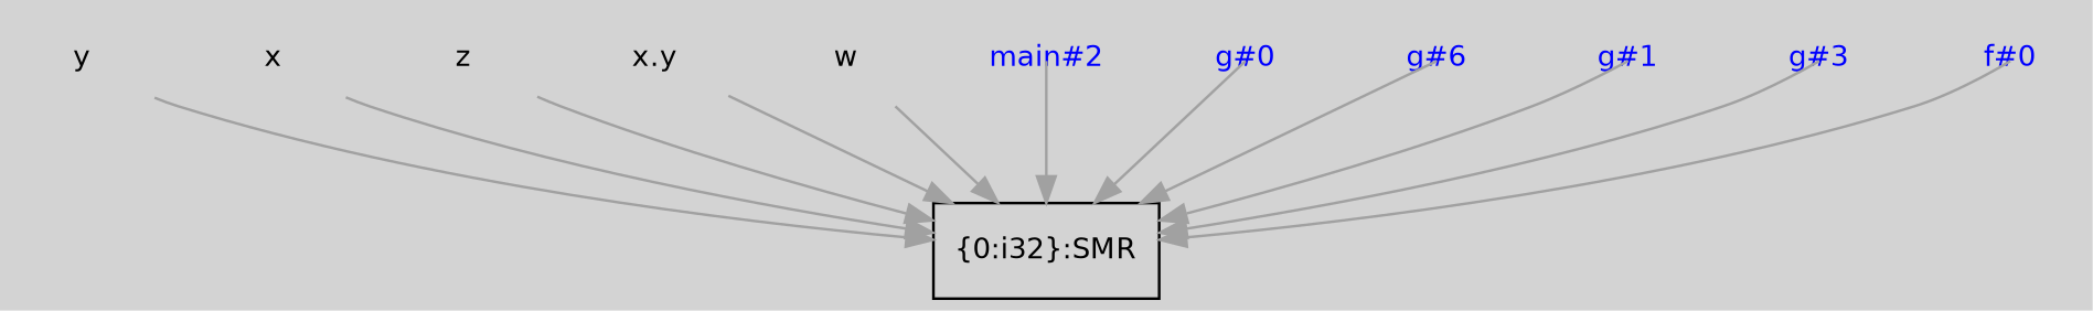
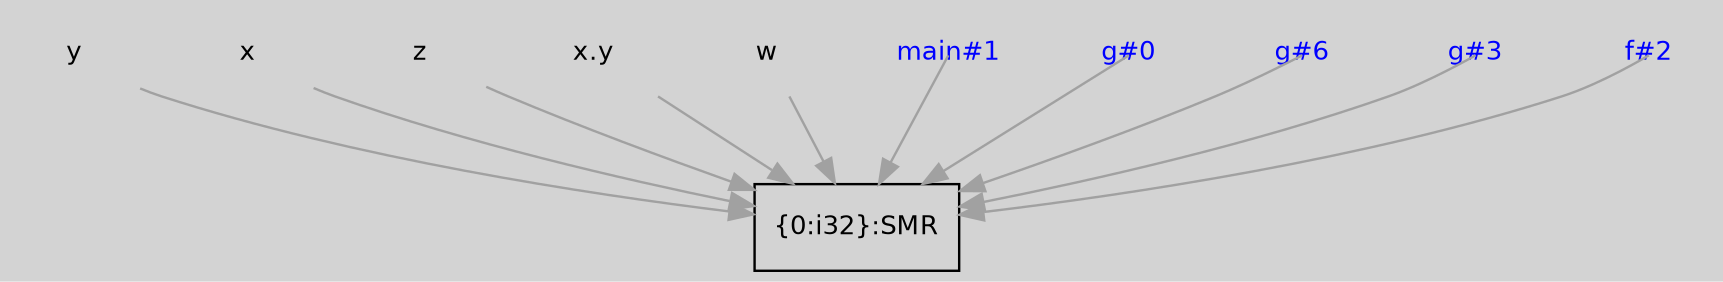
  digraph {
    bgcolor=lightgray
    fontname=Helvetica
    node [fontname=Helvetica fontsize=11 shape=plaintext]
    edge [color=gray63 tailclip=false]
    n1 [label="{\{0:i32\}:SMR}" shape=record]
    n2 [label=y]
    n3 [label=x]
    n4 [label=z]
    n5 [label="x.y"]
    n6 [label=w]
-   n7 [fontcolor=blue label="main#2"]
+   n7 [fontcolor=blue label="main#1"]
    n8 [fontcolor=blue label="g#0"]
    n9 [fontcolor=blue label="g#6"]
-   n10 [fontcolor=blue label="g#1"]
    n11 [fontcolor=blue label="g#3"]
-   n12 [fontcolor=blue label="f#0"]
+   n12 [fontcolor=blue label="f#2"]
    n2 -> n1 [arrowtail=tee tailclip=""]
    n3 -> n1 [arrowtail=tee tailclip=""]
    n4 -> n1 [arrowtail=tee tailclip=""]
    n5 -> n1 [arrowtail=tee tailclip=""]
    n6 -> n1 [arrowtail=tee tailclip=""]
    n7 -> n1
    n8 -> n1
    n9 -> n1
-   n10 -> n1
    n11 -> n1
    n12 -> n1
  }
